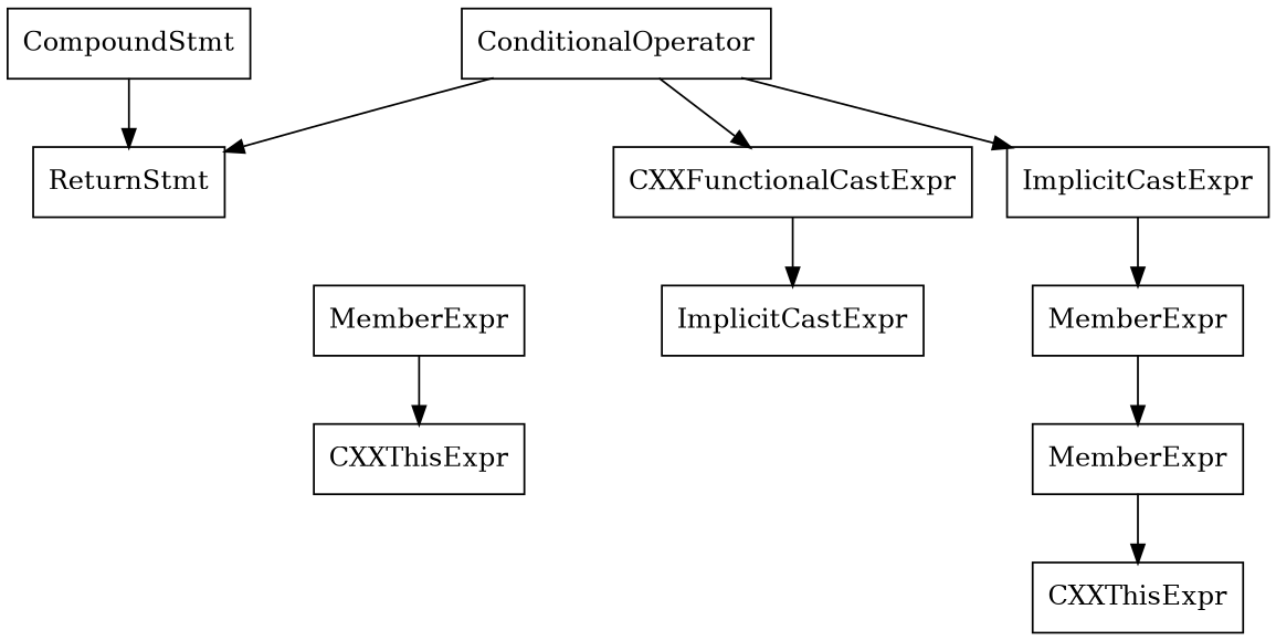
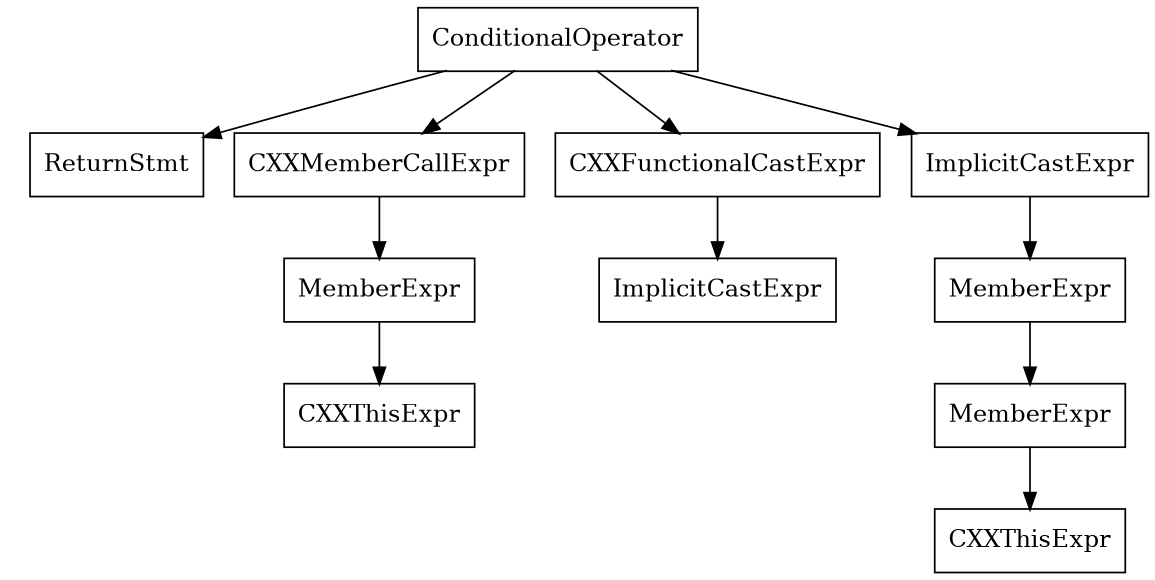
  digraph {
    node [shape=record]
-   n1 [label="{CompoundStmt}"]
    n2 [label="{ReturnStmt}"]
    n3 [label="{ConditionalOperator}"]
+   n4 [label="{CXXMemberCallExpr}"]
    n5 [label="{CXXFunctionalCastExpr}"]
    n6 [label="{ImplicitCastExpr}"]
    n7 [label="{MemberExpr}"]
    n8 [label="{ImplicitCastExpr}"]
    n9 [label="{MemberExpr}"]
    n10 [label="{CXXThisExpr}"]
    n11 [label="{MemberExpr}"]
    n12 [label="{CXXThisExpr}"]
-   n1 -> n2
    n3 -> n2
+   n3 -> n4
    n3 -> n5
    n3 -> n6
+   n4 -> n7
    n5 -> n8
    n6 -> n9
    n7 -> n10
    n9 -> n11
    n11 -> n12
  }
